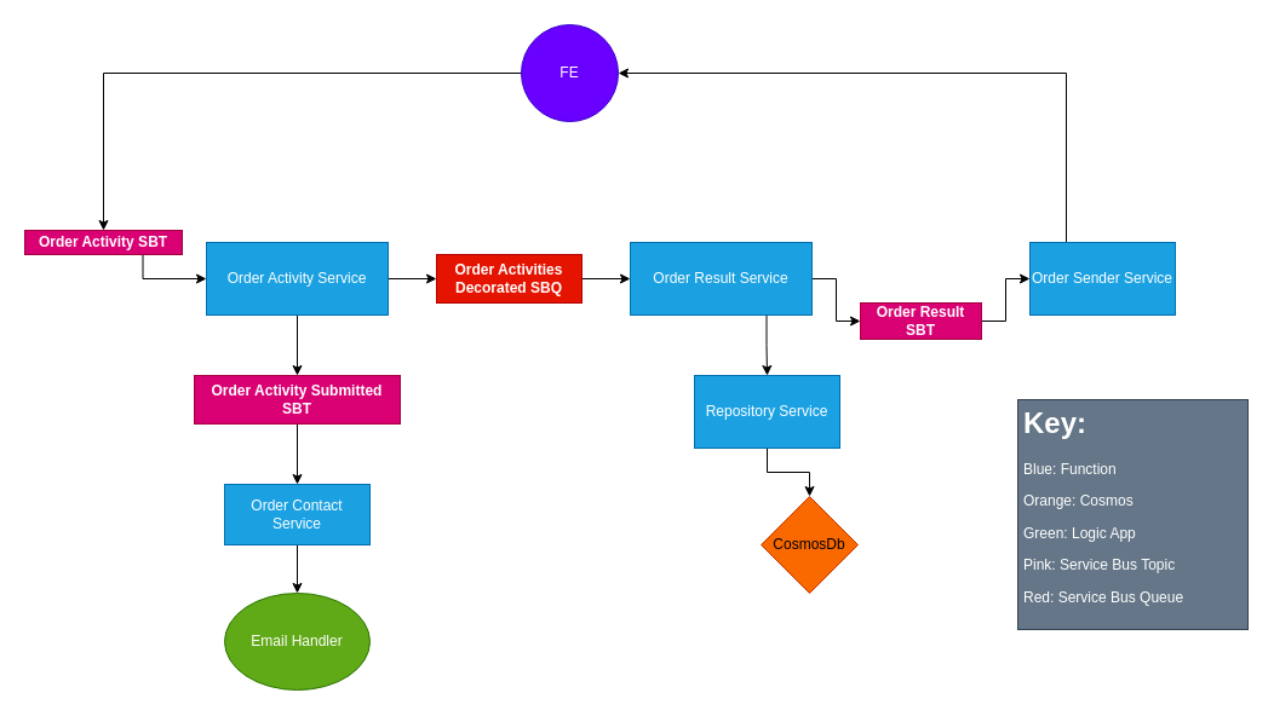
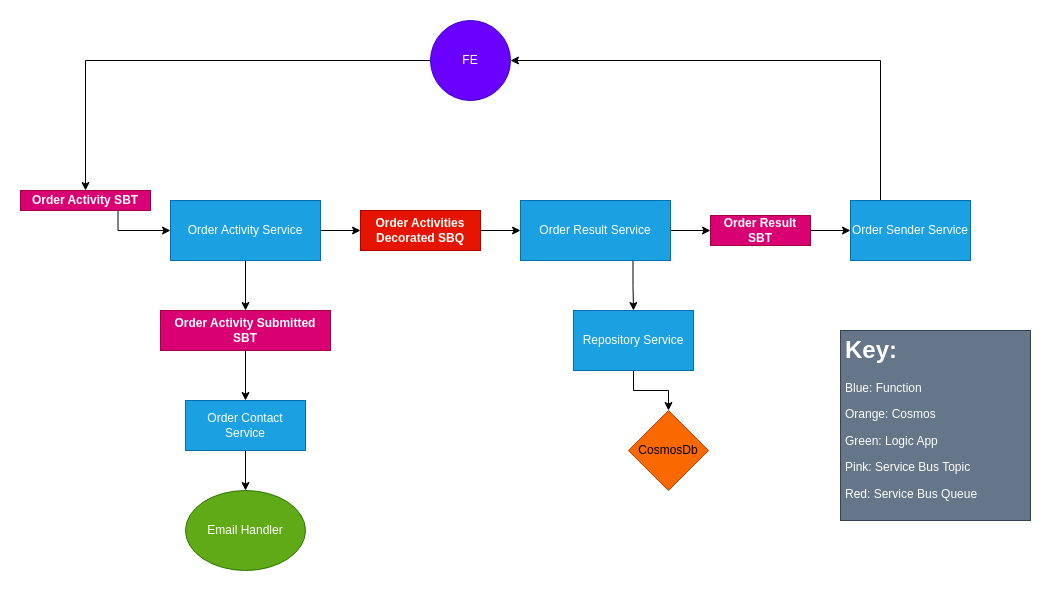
  <mxCell id="0" style=";html=1;" />
  <mxCell id="1" style=";html=1;" parent="0" />
  <mxCell id="2" style="edgeStyle=orthogonalEdgeStyle;rounded=0;orthogonalLoop=1;jettySize=auto;html=1;" edge="1" parent="1" source="3" target="5"><mxGeometry relative="1" as="geometry" /></mxCell>
  <mxCell id="3" value="FE" style="ellipse;whiteSpace=wrap;html=1;aspect=fixed;fillColor=#6a00ff;strokeColor=#3700CC;fontColor=#ffffff;" vertex="1" parent="1"><mxGeometry x="430" y="20" width="80" height="80" as="geometry" /></mxCell>
  <mxCell id="4" style="edgeStyle=orthogonalEdgeStyle;rounded=0;orthogonalLoop=1;jettySize=auto;html=1;exitX=0.75;exitY=1;exitDx=0;exitDy=0;entryX=0;entryY=0.5;entryDx=0;entryDy=0;" edge="1" parent="1" source="5" target="8"><mxGeometry relative="1" as="geometry" /></mxCell>
  <mxCell id="5" value="&lt;b&gt;Order Activity SBT&lt;/b&gt;" style="text;html=1;strokeColor=#A50040;fillColor=#d80073;align=center;verticalAlign=middle;whiteSpace=wrap;rounded=0;fontColor=#ffffff;" vertex="1" parent="1"><mxGeometry x="20" y="190" width="130" height="20" as="geometry" /></mxCell>
  <mxCell id="6" style="edgeStyle=orthogonalEdgeStyle;rounded=0;orthogonalLoop=1;jettySize=auto;html=1;exitX=1;exitY=0.5;exitDx=0;exitDy=0;" edge="1" parent="1" source="8" target="10"><mxGeometry relative="1" as="geometry" /></mxCell>
  <mxCell id="7" style="edgeStyle=orthogonalEdgeStyle;rounded=0;orthogonalLoop=1;jettySize=auto;html=1;exitX=0.5;exitY=1;exitDx=0;exitDy=0;" edge="1" parent="1" source="8" target="14"><mxGeometry relative="1" as="geometry" /></mxCell>
  <mxCell id="8" value="Order Activity Service" style="rounded=0;whiteSpace=wrap;html=1;fillColor=#1ba1e2;strokeColor=#006EAF;fontColor=#ffffff;" vertex="1" parent="1"><mxGeometry x="170" y="200" width="150" height="60" as="geometry" /></mxCell>
  <mxCell id="9" style="edgeStyle=orthogonalEdgeStyle;rounded=0;orthogonalLoop=1;jettySize=auto;html=1;exitX=1;exitY=0.5;exitDx=0;exitDy=0;entryX=0;entryY=0.5;entryDx=0;entryDy=0;" edge="1" parent="1" source="10" target="18"><mxGeometry relative="1" as="geometry" /></mxCell>
  <mxCell id="10" value="&lt;b&gt;Order Activities Decorated SBQ&lt;/b&gt;" style="text;html=1;strokeColor=#B20000;fillColor=#e51400;align=center;verticalAlign=middle;whiteSpace=wrap;rounded=0;fontColor=#ffffff;" vertex="1" parent="1"><mxGeometry x="360" y="210" width="120" height="40" as="geometry" /></mxCell>
  <mxCell id="11" style="edgeStyle=orthogonalEdgeStyle;rounded=0;orthogonalLoop=1;jettySize=auto;html=1;" edge="1" parent="1" source="12" target="15"><mxGeometry relative="1" as="geometry"><mxPoint x="265" y="480" as="targetPoint" /></mxGeometry></mxCell>
  <mxCell id="12" value="Order Contact Service" style="rounded=0;whiteSpace=wrap;html=1;fillColor=#1ba1e2;strokeColor=#006EAF;fontColor=#ffffff;" vertex="1" parent="1"><mxGeometry x="185" y="400" width="120" height="50" as="geometry" /></mxCell>
  <mxCell id="13" style="edgeStyle=orthogonalEdgeStyle;rounded=0;orthogonalLoop=1;jettySize=auto;html=1;exitX=0.5;exitY=1;exitDx=0;exitDy=0;" edge="1" parent="1" source="14" target="12"><mxGeometry relative="1" as="geometry" /></mxCell>
  <mxCell id="14" value="&lt;b&gt;Order Activity Submitted SBT&lt;/b&gt;" style="text;html=1;strokeColor=#A50040;fillColor=#d80073;align=center;verticalAlign=middle;whiteSpace=wrap;rounded=0;fontColor=#ffffff;" vertex="1" parent="1"><mxGeometry x="160" y="310" width="170" height="40" as="geometry" /></mxCell>
  <mxCell id="15" value="Email Handler" style="ellipse;whiteSpace=wrap;html=1;fillColor=#60a917;strokeColor=#2D7600;fontColor=#ffffff;" vertex="1" parent="1"><mxGeometry x="185" y="490" width="120" height="80" as="geometry" /></mxCell>
  <mxCell id="16" style="edgeStyle=orthogonalEdgeStyle;rounded=0;orthogonalLoop=1;jettySize=auto;html=1;exitX=0.75;exitY=1;exitDx=0;exitDy=0;" edge="1" parent="1" source="18" target="20"><mxGeometry relative="1" as="geometry"><mxPoint x="633" y="340" as="targetPoint" /></mxGeometry></mxCell>
  <mxCell id="17" style="edgeStyle=orthogonalEdgeStyle;rounded=0;orthogonalLoop=1;jettySize=auto;html=1;exitX=1;exitY=0.5;exitDx=0;exitDy=0;" edge="1" parent="1" source="18" target="23"><mxGeometry relative="1" as="geometry" /></mxCell>
  <mxCell id="18" value="Order Result Service" style="rounded=0;whiteSpace=wrap;html=1;fillColor=#1ba1e2;strokeColor=#006EAF;fontColor=#ffffff;" vertex="1" parent="1"><mxGeometry x="520" y="200" width="150" height="60" as="geometry" /></mxCell>
  <mxCell id="19" style="edgeStyle=orthogonalEdgeStyle;rounded=0;orthogonalLoop=1;jettySize=auto;html=1;" edge="1" parent="1" source="20" target="21"><mxGeometry relative="1" as="geometry"><mxPoint x="633" y="450" as="targetPoint" /></mxGeometry></mxCell>
  <mxCell id="20" value="Repository Service" style="rounded=0;whiteSpace=wrap;html=1;fillColor=#1ba1e2;strokeColor=#006EAF;fontColor=#ffffff;" vertex="1" parent="1"><mxGeometry x="573" y="310" width="120" height="60" as="geometry" /></mxCell>
  <mxCell id="21" value="CosmosDb" style="rhombus;whiteSpace=wrap;html=1;fillColor=#fa6800;strokeColor=#C73500;fontColor=#000000;" vertex="1" parent="1"><mxGeometry x="628" y="410" width="80" height="80" as="geometry" /></mxCell>
  <mxCell id="22" style="edgeStyle=orthogonalEdgeStyle;rounded=0;orthogonalLoop=1;jettySize=auto;html=1;exitX=1;exitY=0.5;exitDx=0;exitDy=0;" edge="1" parent="1" source="23" target="25"><mxGeometry relative="1" as="geometry" /></mxCell>
- <mxCell id="23" value="&lt;b&gt;Order Result SBT&lt;/b&gt;" style="text;html=1;strokeColor=#A50040;fillColor=#d80073;align=center;verticalAlign=middle;whiteSpace=wrap;rounded=0;fontColor=#ffffff;" vertex="1" parent="1"><mxGeometry x="710" y="250" width="100" height="30" as="geometry" /></mxCell>
+ <mxCell id="23" value="&lt;b&gt;Order Result SBT&lt;/b&gt;" style="text;html=1;strokeColor=#A50040;fillColor=#d80073;align=center;verticalAlign=middle;whiteSpace=wrap;rounded=0;fontColor=#ffffff;" vertex="1" parent="1"><mxGeometry x="710" y="215" width="100" height="30" as="geometry" /></mxCell>
  <mxCell id="24" style="edgeStyle=orthogonalEdgeStyle;rounded=0;orthogonalLoop=1;jettySize=auto;html=1;exitX=0.25;exitY=0;exitDx=0;exitDy=0;entryX=1;entryY=0.5;entryDx=0;entryDy=0;" edge="1" parent="1" source="25" target="3"><mxGeometry relative="1" as="geometry" /></mxCell>
  <mxCell id="25" value="Order Sender Service" style="rounded=0;whiteSpace=wrap;html=1;fillColor=#1ba1e2;strokeColor=#006EAF;fontColor=#ffffff;" vertex="1" parent="1"><mxGeometry x="850" y="200" width="120" height="60" as="geometry" /></mxCell>
  <mxCell id="26" value="&lt;h1&gt;Key:&lt;/h1&gt;&lt;p&gt;Blue: Function&lt;/p&gt;&lt;p&gt;Orange: Cosmos&lt;/p&gt;&lt;p&gt;Green: Logic App&lt;/p&gt;&lt;p&gt;Pink: Service Bus Topic&lt;/p&gt;&lt;p&gt;Red: Service Bus Queue&lt;/p&gt;" style="text;html=1;spacing=5;spacingTop=-20;whiteSpace=wrap;overflow=hidden;rounded=0;fillColor=#647687;strokeColor=#314354;fontColor=#ffffff;" vertex="1" parent="1"><mxGeometry x="840" y="330" width="190" height="190" as="geometry" /></mxCell>
